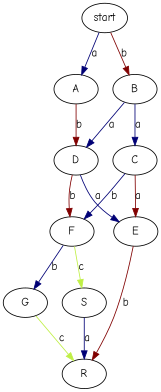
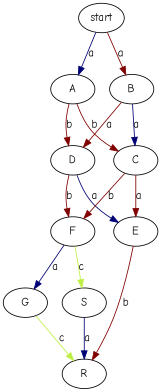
  digraph {
    fontname="Comic Neue"
    node [fontname="Comic Neue"]
    edge [color="#800000" fontname="Comic Neue"]
    F
    S
    G
    R
    E
    start
    A
    B
    D
    C
    F -> S [color="#bfef45" label=c]
-   F -> G [color="#000075" label=b]
+   F -> G [color="#000075" label=a]
    S -> R [color="#000075" label=a]
    G -> R [color="#bfef45" label=c]
    E -> R [label=b]
    start -> A [color="#000075" label=a]
-   start -> B [label=b]
+   start -> B [label=a]
    A -> D [label=b]
-   B -> D [color="#000075" label=a]
+   A -> C [label=b]
+   B -> D [label=a]
    B -> C [color="#000075" label=a]
    D -> F [label=b]
    D -> E [color="#000075" label=a]
-   C -> F [color="#000075" label=b]
+   C -> F [label=b]
    C -> E [label=a]
  }
